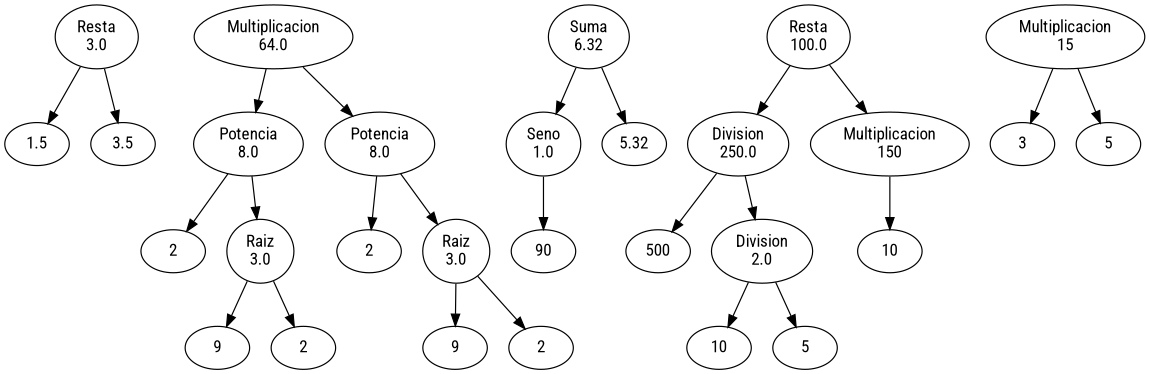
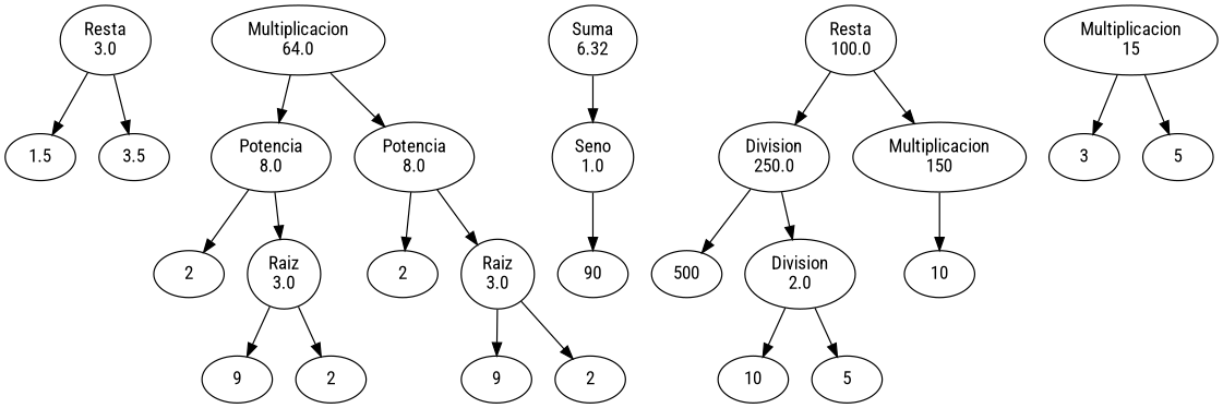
  digraph {
    fontname="Roboto Condensed"
    node [fontname="Roboto Condensed"]
    edge [fontname="Roboto Condensed"]
    n1 [label="Resta\n3.0"]
    n2 [label=1.5]
    n3 [label=3.5]
    n4 [label="Multiplicacion\n64.0"]
    n5 [label="Potencia\n8.0"]
    n6 [label="Potencia\n8.0"]
    n7 [label=2]
    n8 [label="Raiz\n3.0"]
    n9 [label=2]
    n10 [label="Raiz\n3.0"]
    n11 [label=9]
    n12 [label=2]
    n13 [label=9]
    n14 [label=2]
    n15 [label="Suma\n6.32"]
    n16 [label="Seno\n1.0"]
-   n17 [label=5.32]
    n18 [label=90]
    n19 [label="Resta\n100.0"]
    n20 [label="Division\n250.0"]
    n21 [label="Multiplicacion\n150"]
    n22 [label=500]
    n23 [label="Division\n2.0"]
    n24 [label=10]
    n25 [label=10]
    n26 [label=5]
    n27 [label="Multiplicacion\n15"]
    n28 [label=3]
    n29 [label=5]
    n1 -> n2
    n1 -> n3
    n4 -> n5
    n4 -> n6
    n5 -> n7
    n5 -> n8
    n6 -> n9
    n6 -> n10
    n8 -> n11
    n8 -> n12
    n10 -> n13
    n10 -> n14
    n15 -> n16
-   n15 -> n17
    n16 -> n18
    n19 -> n20
    n19 -> n21
    n20 -> n22
    n20 -> n23
    n21 -> n24
    n23 -> n25
    n23 -> n26
    n27 -> n28
    n27 -> n29
  }
